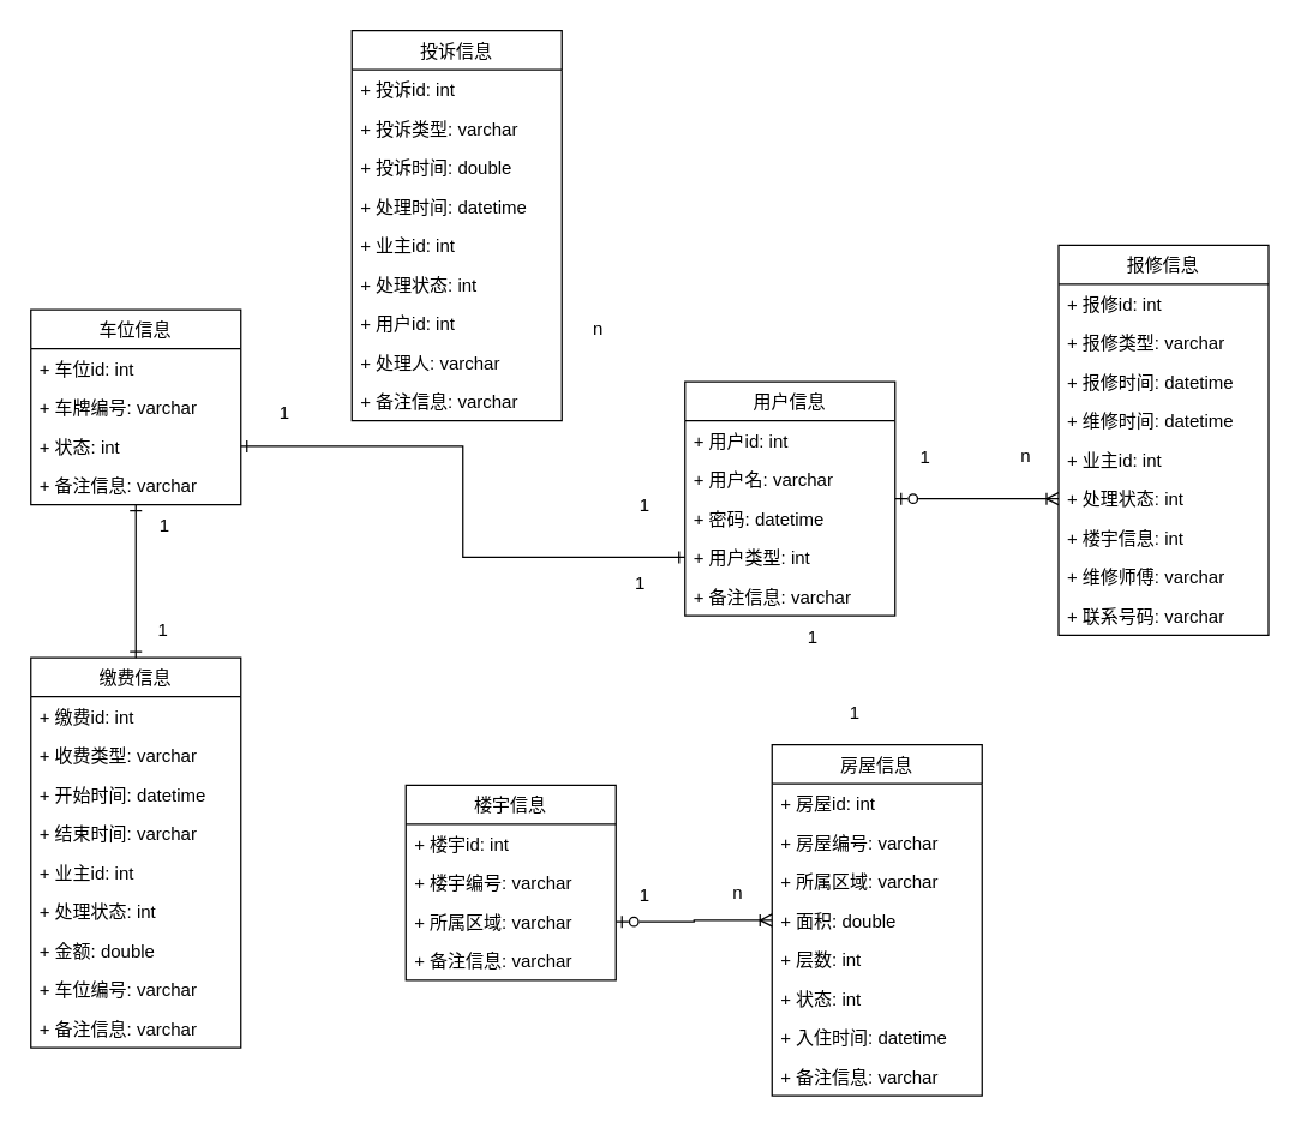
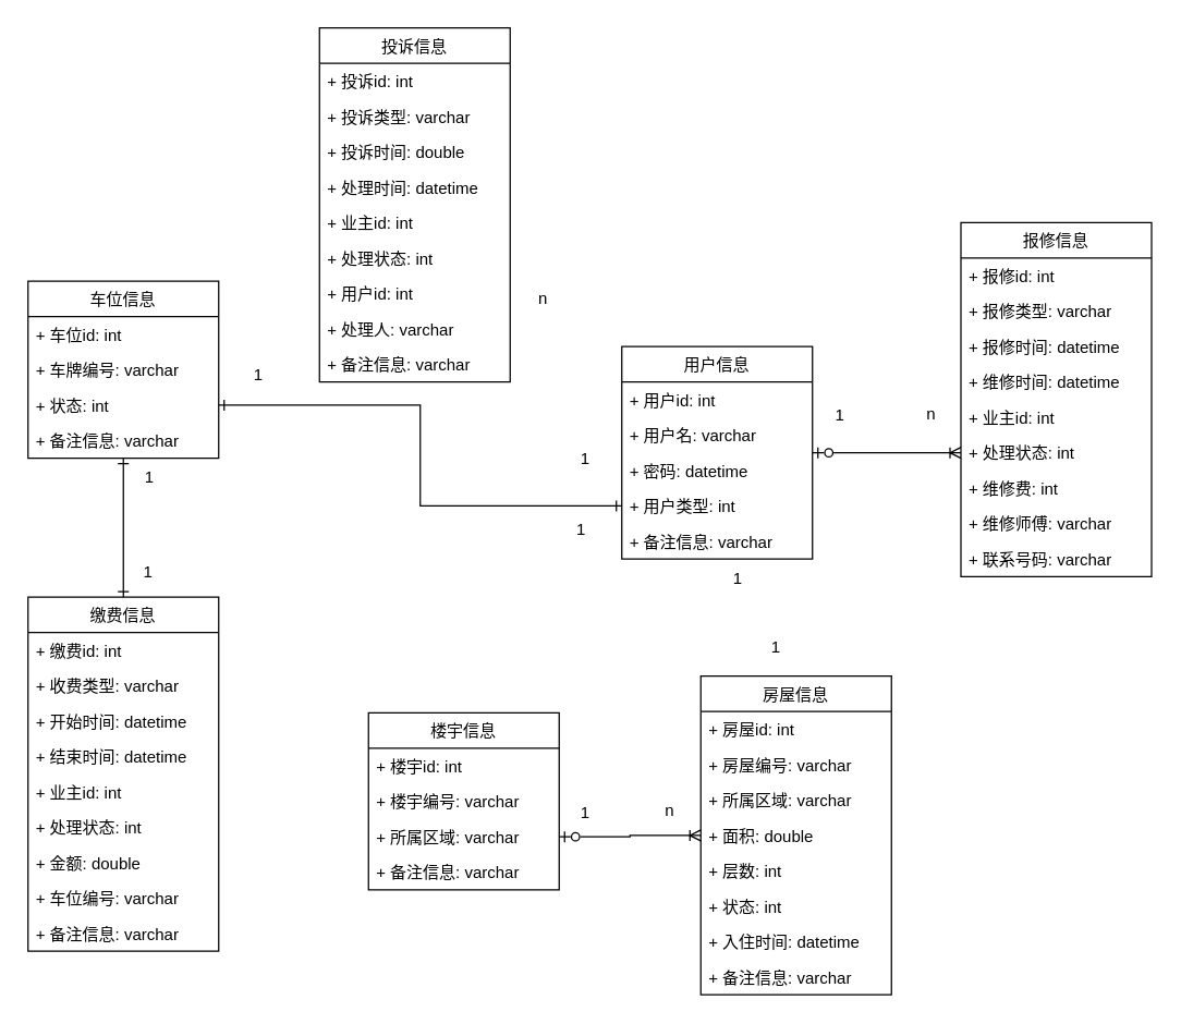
  <mxCell id="0" />
  <mxCell id="1" parent="0" />
  <mxCell id="2" style="edgeStyle=orthogonalEdgeStyle;rounded=0;orthogonalLoop=1;jettySize=auto;html=1;entryX=0;entryY=0.5;entryDx=0;entryDy=0;startArrow=ERzeroToOne;startFill=0;endArrow=ERoneToMany;endFill=0;" edge="1" parent="1" source="3" target="29"><mxGeometry relative="1" as="geometry" /></mxCell>
  <mxCell id="3" value="用户信息" style="swimlane;fontStyle=0;childLayout=stackLayout;horizontal=1;startSize=26;fillColor=none;horizontalStack=0;resizeParent=1;resizeParentMax=0;resizeLast=0;collapsible=1;marginBottom=0;" vertex="1" parent="1"><mxGeometry x="456" y="254" width="140" height="156" as="geometry" /></mxCell>
  <mxCell id="4" value="+ 用户id: int" style="text;strokeColor=none;fillColor=none;align=left;verticalAlign=top;spacingLeft=4;spacingRight=4;overflow=hidden;rotatable=0;points=[[0,0.5],[1,0.5]];portConstraint=eastwest;" vertex="1" parent="3"><mxGeometry y="26" width="140" height="26" as="geometry" /></mxCell>
  <mxCell id="5" value="+ 用户名: varchar" style="text;strokeColor=none;fillColor=none;align=left;verticalAlign=top;spacingLeft=4;spacingRight=4;overflow=hidden;rotatable=0;points=[[0,0.5],[1,0.5]];portConstraint=eastwest;" vertex="1" parent="3"><mxGeometry y="52" width="140" height="26" as="geometry" /></mxCell>
  <mxCell id="6" value="+ 密码: datetime" style="text;strokeColor=none;fillColor=none;align=left;verticalAlign=top;spacingLeft=4;spacingRight=4;overflow=hidden;rotatable=0;points=[[0,0.5],[1,0.5]];portConstraint=eastwest;" vertex="1" parent="3"><mxGeometry y="78" width="140" height="26" as="geometry" /></mxCell>
  <mxCell id="7" value="+ 用户类型: int" style="text;strokeColor=none;fillColor=none;align=left;verticalAlign=top;spacingLeft=4;spacingRight=4;overflow=hidden;rotatable=0;points=[[0,0.5],[1,0.5]];portConstraint=eastwest;" vertex="1" parent="3"><mxGeometry y="104" width="140" height="26" as="geometry" /></mxCell>
  <mxCell id="8" value="+ 备注信息: varchar" style="text;strokeColor=none;fillColor=none;align=left;verticalAlign=top;spacingLeft=4;spacingRight=4;overflow=hidden;rotatable=0;points=[[0,0.5],[1,0.5]];portConstraint=eastwest;" vertex="1" parent="3"><mxGeometry y="130" width="140" height="26" as="geometry" /></mxCell>
  <mxCell id="9" value="楼宇信息" style="swimlane;fontStyle=0;childLayout=stackLayout;horizontal=1;startSize=26;fillColor=none;horizontalStack=0;resizeParent=1;resizeParentMax=0;resizeLast=0;collapsible=1;marginBottom=0;" vertex="1" parent="1"><mxGeometry x="270" y="523" width="140" height="130" as="geometry" /></mxCell>
  <mxCell id="10" value="+ 楼宇id: int" style="text;strokeColor=none;fillColor=none;align=left;verticalAlign=top;spacingLeft=4;spacingRight=4;overflow=hidden;rotatable=0;points=[[0,0.5],[1,0.5]];portConstraint=eastwest;" vertex="1" parent="9"><mxGeometry y="26" width="140" height="26" as="geometry" /></mxCell>
  <mxCell id="11" value="+ 楼宇编号: varchar" style="text;strokeColor=none;fillColor=none;align=left;verticalAlign=top;spacingLeft=4;spacingRight=4;overflow=hidden;rotatable=0;points=[[0,0.5],[1,0.5]];portConstraint=eastwest;" vertex="1" parent="9"><mxGeometry y="52" width="140" height="26" as="geometry" /></mxCell>
  <mxCell id="12" value="+ 所属区域: varchar" style="text;strokeColor=none;fillColor=none;align=left;verticalAlign=top;spacingLeft=4;spacingRight=4;overflow=hidden;rotatable=0;points=[[0,0.5],[1,0.5]];portConstraint=eastwest;" vertex="1" parent="9"><mxGeometry y="78" width="140" height="26" as="geometry" /></mxCell>
  <mxCell id="13" value="+ 备注信息: varchar" style="text;strokeColor=none;fillColor=none;align=left;verticalAlign=top;spacingLeft=4;spacingRight=4;overflow=hidden;rotatable=0;points=[[0,0.5],[1,0.5]];portConstraint=eastwest;" vertex="1" parent="9"><mxGeometry y="104" width="140" height="26" as="geometry" /></mxCell>
  <mxCell id="14" value="房屋信息" style="swimlane;fontStyle=0;childLayout=stackLayout;horizontal=1;startSize=26;fillColor=none;horizontalStack=0;resizeParent=1;resizeParentMax=0;resizeLast=0;collapsible=1;marginBottom=0;" vertex="1" parent="1"><mxGeometry x="514" y="496" width="140" height="234" as="geometry" /></mxCell>
  <mxCell id="15" value="+ 房屋id: int" style="text;strokeColor=none;fillColor=none;align=left;verticalAlign=top;spacingLeft=4;spacingRight=4;overflow=hidden;rotatable=0;points=[[0,0.5],[1,0.5]];portConstraint=eastwest;" vertex="1" parent="14"><mxGeometry y="26" width="140" height="26" as="geometry" /></mxCell>
  <mxCell id="16" value="+ 房屋编号: varchar" style="text;strokeColor=none;fillColor=none;align=left;verticalAlign=top;spacingLeft=4;spacingRight=4;overflow=hidden;rotatable=0;points=[[0,0.5],[1,0.5]];portConstraint=eastwest;" vertex="1" parent="14"><mxGeometry y="52" width="140" height="26" as="geometry" /></mxCell>
  <mxCell id="17" value="+ 所属区域: varchar" style="text;strokeColor=none;fillColor=none;align=left;verticalAlign=top;spacingLeft=4;spacingRight=4;overflow=hidden;rotatable=0;points=[[0,0.5],[1,0.5]];portConstraint=eastwest;" vertex="1" parent="14"><mxGeometry y="78" width="140" height="26" as="geometry" /></mxCell>
  <mxCell id="18" value="+ 面积: double" style="text;strokeColor=none;fillColor=none;align=left;verticalAlign=top;spacingLeft=4;spacingRight=4;overflow=hidden;rotatable=0;points=[[0,0.5],[1,0.5]];portConstraint=eastwest;" vertex="1" parent="14"><mxGeometry y="104" width="140" height="26" as="geometry" /></mxCell>
  <mxCell id="19" value="+ 层数: int" style="text;strokeColor=none;fillColor=none;align=left;verticalAlign=top;spacingLeft=4;spacingRight=4;overflow=hidden;rotatable=0;points=[[0,0.5],[1,0.5]];portConstraint=eastwest;" vertex="1" parent="14"><mxGeometry y="130" width="140" height="26" as="geometry" /></mxCell>
  <mxCell id="20" value="+ 状态: int" style="text;strokeColor=none;fillColor=none;align=left;verticalAlign=top;spacingLeft=4;spacingRight=4;overflow=hidden;rotatable=0;points=[[0,0.5],[1,0.5]];portConstraint=eastwest;" vertex="1" parent="14"><mxGeometry y="156" width="140" height="26" as="geometry" /></mxCell>
  <mxCell id="21" value="+ 入住时间: datetime" style="text;strokeColor=none;fillColor=none;align=left;verticalAlign=top;spacingLeft=4;spacingRight=4;overflow=hidden;rotatable=0;points=[[0,0.5],[1,0.5]];portConstraint=eastwest;" vertex="1" parent="14"><mxGeometry y="182" width="140" height="26" as="geometry" /></mxCell>
  <mxCell id="22" value="+ 备注信息: varchar" style="text;strokeColor=none;fillColor=none;align=left;verticalAlign=top;spacingLeft=4;spacingRight=4;overflow=hidden;rotatable=0;points=[[0,0.5],[1,0.5]];portConstraint=eastwest;" vertex="1" parent="14"><mxGeometry y="208" width="140" height="26" as="geometry" /></mxCell>
  <mxCell id="23" value="报修信息" style="swimlane;fontStyle=0;childLayout=stackLayout;horizontal=1;startSize=26;fillColor=none;horizontalStack=0;resizeParent=1;resizeParentMax=0;resizeLast=0;collapsible=1;marginBottom=0;" vertex="1" parent="1"><mxGeometry x="705" y="163" width="140" height="260" as="geometry" /></mxCell>
  <mxCell id="24" value="+ 报修id: int" style="text;strokeColor=none;fillColor=none;align=left;verticalAlign=top;spacingLeft=4;spacingRight=4;overflow=hidden;rotatable=0;points=[[0,0.5],[1,0.5]];portConstraint=eastwest;" vertex="1" parent="23"><mxGeometry y="26" width="140" height="26" as="geometry" /></mxCell>
  <mxCell id="25" value="+ 报修类型: varchar" style="text;strokeColor=none;fillColor=none;align=left;verticalAlign=top;spacingLeft=4;spacingRight=4;overflow=hidden;rotatable=0;points=[[0,0.5],[1,0.5]];portConstraint=eastwest;" vertex="1" parent="23"><mxGeometry y="52" width="140" height="26" as="geometry" /></mxCell>
  <mxCell id="26" value="+ 报修时间: datetime" style="text;strokeColor=none;fillColor=none;align=left;verticalAlign=top;spacingLeft=4;spacingRight=4;overflow=hidden;rotatable=0;points=[[0,0.5],[1,0.5]];portConstraint=eastwest;" vertex="1" parent="23"><mxGeometry y="78" width="140" height="26" as="geometry" /></mxCell>
  <mxCell id="27" value="+ 维修时间: datetime" style="text;strokeColor=none;fillColor=none;align=left;verticalAlign=top;spacingLeft=4;spacingRight=4;overflow=hidden;rotatable=0;points=[[0,0.5],[1,0.5]];portConstraint=eastwest;" vertex="1" parent="23"><mxGeometry y="104" width="140" height="26" as="geometry" /></mxCell>
  <mxCell id="28" value="+ 业主id: int" style="text;strokeColor=none;fillColor=none;align=left;verticalAlign=top;spacingLeft=4;spacingRight=4;overflow=hidden;rotatable=0;points=[[0,0.5],[1,0.5]];portConstraint=eastwest;" vertex="1" parent="23"><mxGeometry y="130" width="140" height="26" as="geometry" /></mxCell>
  <mxCell id="29" value="+ 处理状态: int" style="text;strokeColor=none;fillColor=none;align=left;verticalAlign=top;spacingLeft=4;spacingRight=4;overflow=hidden;rotatable=0;points=[[0,0.5],[1,0.5]];portConstraint=eastwest;" vertex="1" parent="23"><mxGeometry y="156" width="140" height="26" as="geometry" /></mxCell>
- <mxCell id="30" value="+ 楼宇信息: int" style="text;strokeColor=none;fillColor=none;align=left;verticalAlign=top;spacingLeft=4;spacingRight=4;overflow=hidden;rotatable=0;points=[[0,0.5],[1,0.5]];portConstraint=eastwest;" vertex="1" parent="23"><mxGeometry y="182" width="140" height="26" as="geometry" /></mxCell>
+ <mxCell id="30" value="+ 维修费: int" style="text;strokeColor=none;fillColor=none;align=left;verticalAlign=top;spacingLeft=4;spacingRight=4;overflow=hidden;rotatable=0;points=[[0,0.5],[1,0.5]];portConstraint=eastwest;" vertex="1" parent="23"><mxGeometry y="182" width="140" height="26" as="geometry" /></mxCell>
  <mxCell id="31" value="+ 维修师傅: varchar" style="text;strokeColor=none;fillColor=none;align=left;verticalAlign=top;spacingLeft=4;spacingRight=4;overflow=hidden;rotatable=0;points=[[0,0.5],[1,0.5]];portConstraint=eastwest;" vertex="1" parent="23"><mxGeometry y="208" width="140" height="26" as="geometry" /></mxCell>
  <mxCell id="32" value="+ 联系号码: varchar" style="text;strokeColor=none;fillColor=none;align=left;verticalAlign=top;spacingLeft=4;spacingRight=4;overflow=hidden;rotatable=0;points=[[0,0.5],[1,0.5]];portConstraint=eastwest;" vertex="1" parent="23"><mxGeometry y="234" width="140" height="26" as="geometry" /></mxCell>
  <mxCell id="33" value="投诉信息" style="swimlane;fontStyle=0;childLayout=stackLayout;horizontal=1;startSize=26;fillColor=none;horizontalStack=0;resizeParent=1;resizeParentMax=0;resizeLast=0;collapsible=1;marginBottom=0;" vertex="1" parent="1"><mxGeometry x="234" y="20" width="140" height="260" as="geometry" /></mxCell>
  <mxCell id="34" value="+ 投诉id: int" style="text;strokeColor=none;fillColor=none;align=left;verticalAlign=top;spacingLeft=4;spacingRight=4;overflow=hidden;rotatable=0;points=[[0,0.5],[1,0.5]];portConstraint=eastwest;" vertex="1" parent="33"><mxGeometry y="26" width="140" height="26" as="geometry" /></mxCell>
  <mxCell id="35" value="+ 投诉类型: varchar" style="text;strokeColor=none;fillColor=none;align=left;verticalAlign=top;spacingLeft=4;spacingRight=4;overflow=hidden;rotatable=0;points=[[0,0.5],[1,0.5]];portConstraint=eastwest;" vertex="1" parent="33"><mxGeometry y="52" width="140" height="26" as="geometry" /></mxCell>
  <mxCell id="36" value="+ 投诉时间: double" style="text;strokeColor=none;fillColor=none;align=left;verticalAlign=top;spacingLeft=4;spacingRight=4;overflow=hidden;rotatable=0;points=[[0,0.5],[1,0.5]];portConstraint=eastwest;" vertex="1" parent="33"><mxGeometry y="78" width="140" height="26" as="geometry" /></mxCell>
  <mxCell id="37" value="+ 处理时间: datetime" style="text;strokeColor=none;fillColor=none;align=left;verticalAlign=top;spacingLeft=4;spacingRight=4;overflow=hidden;rotatable=0;points=[[0,0.5],[1,0.5]];portConstraint=eastwest;" vertex="1" parent="33"><mxGeometry y="104" width="140" height="26" as="geometry" /></mxCell>
  <mxCell id="38" value="+ 业主id: int" style="text;strokeColor=none;fillColor=none;align=left;verticalAlign=top;spacingLeft=4;spacingRight=4;overflow=hidden;rotatable=0;points=[[0,0.5],[1,0.5]];portConstraint=eastwest;" vertex="1" parent="33"><mxGeometry y="130" width="140" height="26" as="geometry" /></mxCell>
  <mxCell id="39" value="+ 处理状态: int" style="text;strokeColor=none;fillColor=none;align=left;verticalAlign=top;spacingLeft=4;spacingRight=4;overflow=hidden;rotatable=0;points=[[0,0.5],[1,0.5]];portConstraint=eastwest;" vertex="1" parent="33"><mxGeometry y="156" width="140" height="26" as="geometry" /></mxCell>
  <mxCell id="40" value="+ 用户id: int" style="text;strokeColor=none;fillColor=none;align=left;verticalAlign=top;spacingLeft=4;spacingRight=4;overflow=hidden;rotatable=0;points=[[0,0.5],[1,0.5]];portConstraint=eastwest;" vertex="1" parent="33"><mxGeometry y="182" width="140" height="26" as="geometry" /></mxCell>
  <mxCell id="41" value="+ 处理人: varchar" style="text;strokeColor=none;fillColor=none;align=left;verticalAlign=top;spacingLeft=4;spacingRight=4;overflow=hidden;rotatable=0;points=[[0,0.5],[1,0.5]];portConstraint=eastwest;" vertex="1" parent="33"><mxGeometry y="208" width="140" height="26" as="geometry" /></mxCell>
  <mxCell id="42" value="+ 备注信息: varchar" style="text;strokeColor=none;fillColor=none;align=left;verticalAlign=top;spacingLeft=4;spacingRight=4;overflow=hidden;rotatable=0;points=[[0,0.5],[1,0.5]];portConstraint=eastwest;" vertex="1" parent="33"><mxGeometry y="234" width="140" height="26" as="geometry" /></mxCell>
  <mxCell id="43" style="edgeStyle=orthogonalEdgeStyle;rounded=0;orthogonalLoop=1;jettySize=auto;html=1;entryX=0.5;entryY=0;entryDx=0;entryDy=0;startArrow=ERone;startFill=0;endArrow=ERone;endFill=0;" edge="1" parent="1" source="44" target="49"><mxGeometry relative="1" as="geometry" /></mxCell>
  <mxCell id="44" value="车位信息" style="swimlane;fontStyle=0;childLayout=stackLayout;horizontal=1;startSize=26;fillColor=none;horizontalStack=0;resizeParent=1;resizeParentMax=0;resizeLast=0;collapsible=1;marginBottom=0;" vertex="1" parent="1"><mxGeometry x="20" y="206" width="140" height="130" as="geometry" /></mxCell>
  <mxCell id="45" value="+ 车位id: int" style="text;strokeColor=none;fillColor=none;align=left;verticalAlign=top;spacingLeft=4;spacingRight=4;overflow=hidden;rotatable=0;points=[[0,0.5],[1,0.5]];portConstraint=eastwest;" vertex="1" parent="44"><mxGeometry y="26" width="140" height="26" as="geometry" /></mxCell>
  <mxCell id="46" value="+ 车牌编号: varchar" style="text;strokeColor=none;fillColor=none;align=left;verticalAlign=top;spacingLeft=4;spacingRight=4;overflow=hidden;rotatable=0;points=[[0,0.5],[1,0.5]];portConstraint=eastwest;" vertex="1" parent="44"><mxGeometry y="52" width="140" height="26" as="geometry" /></mxCell>
  <mxCell id="47" value="+ 状态: int" style="text;strokeColor=none;fillColor=none;align=left;verticalAlign=top;spacingLeft=4;spacingRight=4;overflow=hidden;rotatable=0;points=[[0,0.5],[1,0.5]];portConstraint=eastwest;" vertex="1" parent="44"><mxGeometry y="78" width="140" height="26" as="geometry" /></mxCell>
  <mxCell id="48" value="+ 备注信息: varchar" style="text;strokeColor=none;fillColor=none;align=left;verticalAlign=top;spacingLeft=4;spacingRight=4;overflow=hidden;rotatable=0;points=[[0,0.5],[1,0.5]];portConstraint=eastwest;" vertex="1" parent="44"><mxGeometry y="104" width="140" height="26" as="geometry" /></mxCell>
  <mxCell id="49" value="缴费信息" style="swimlane;fontStyle=0;childLayout=stackLayout;horizontal=1;startSize=26;fillColor=none;horizontalStack=0;resizeParent=1;resizeParentMax=0;resizeLast=0;collapsible=1;marginBottom=0;" vertex="1" parent="1"><mxGeometry x="20" y="438" width="140" height="260" as="geometry" /></mxCell>
  <mxCell id="50" value="+ 缴费id: int" style="text;strokeColor=none;fillColor=none;align=left;verticalAlign=top;spacingLeft=4;spacingRight=4;overflow=hidden;rotatable=0;points=[[0,0.5],[1,0.5]];portConstraint=eastwest;" vertex="1" parent="49"><mxGeometry y="26" width="140" height="26" as="geometry" /></mxCell>
  <mxCell id="51" value="+ 收费类型: varchar" style="text;strokeColor=none;fillColor=none;align=left;verticalAlign=top;spacingLeft=4;spacingRight=4;overflow=hidden;rotatable=0;points=[[0,0.5],[1,0.5]];portConstraint=eastwest;" vertex="1" parent="49"><mxGeometry y="52" width="140" height="26" as="geometry" /></mxCell>
  <mxCell id="52" value="+ 开始时间: datetime" style="text;strokeColor=none;fillColor=none;align=left;verticalAlign=top;spacingLeft=4;spacingRight=4;overflow=hidden;rotatable=0;points=[[0,0.5],[1,0.5]];portConstraint=eastwest;" vertex="1" parent="49"><mxGeometry y="78" width="140" height="26" as="geometry" /></mxCell>
- <mxCell id="53" value="+ 结束时间: varchar" style="text;strokeColor=none;fillColor=none;align=left;verticalAlign=top;spacingLeft=4;spacingRight=4;overflow=hidden;rotatable=0;points=[[0,0.5],[1,0.5]];portConstraint=eastwest;" vertex="1" parent="49"><mxGeometry y="104" width="140" height="26" as="geometry" /></mxCell>
+ <mxCell id="53" value="+ 结束时间: datetime" style="text;strokeColor=none;fillColor=none;align=left;verticalAlign=top;spacingLeft=4;spacingRight=4;overflow=hidden;rotatable=0;points=[[0,0.5],[1,0.5]];portConstraint=eastwest;" vertex="1" parent="49"><mxGeometry y="104" width="140" height="26" as="geometry" /></mxCell>
  <mxCell id="54" value="+ 业主id: int" style="text;strokeColor=none;fillColor=none;align=left;verticalAlign=top;spacingLeft=4;spacingRight=4;overflow=hidden;rotatable=0;points=[[0,0.5],[1,0.5]];portConstraint=eastwest;" vertex="1" parent="49"><mxGeometry y="130" width="140" height="26" as="geometry" /></mxCell>
  <mxCell id="55" value="+ 处理状态: int" style="text;strokeColor=none;fillColor=none;align=left;verticalAlign=top;spacingLeft=4;spacingRight=4;overflow=hidden;rotatable=0;points=[[0,0.5],[1,0.5]];portConstraint=eastwest;" vertex="1" parent="49"><mxGeometry y="156" width="140" height="26" as="geometry" /></mxCell>
  <mxCell id="56" value="+ 金额: double" style="text;strokeColor=none;fillColor=none;align=left;verticalAlign=top;spacingLeft=4;spacingRight=4;overflow=hidden;rotatable=0;points=[[0,0.5],[1,0.5]];portConstraint=eastwest;" vertex="1" parent="49"><mxGeometry y="182" width="140" height="26" as="geometry" /></mxCell>
  <mxCell id="57" value="+ 车位编号: varchar" style="text;strokeColor=none;fillColor=none;align=left;verticalAlign=top;spacingLeft=4;spacingRight=4;overflow=hidden;rotatable=0;points=[[0,0.5],[1,0.5]];portConstraint=eastwest;" vertex="1" parent="49"><mxGeometry y="208" width="140" height="26" as="geometry" /></mxCell>
  <mxCell id="58" value="+ 备注信息: varchar" style="text;strokeColor=none;fillColor=none;align=left;verticalAlign=top;spacingLeft=4;spacingRight=4;overflow=hidden;rotatable=0;points=[[0,0.5],[1,0.5]];portConstraint=eastwest;" vertex="1" parent="49"><mxGeometry y="234" width="140" height="26" as="geometry" /></mxCell>
  <mxCell id="59" style="edgeStyle=orthogonalEdgeStyle;rounded=0;orthogonalLoop=1;jettySize=auto;html=1;entryX=0;entryY=0.5;entryDx=0;entryDy=0;startArrow=ERzeroToOne;startFill=0;endArrow=ERoneToMany;endFill=0;" edge="1" parent="1" source="12" target="18"><mxGeometry relative="1" as="geometry" /></mxCell>
  <mxCell id="60" value="1" style="text;html=1;align=center;verticalAlign=middle;resizable=0;points=[];autosize=1;strokeColor=none;fillColor=none;" vertex="1" parent="1"><mxGeometry x="416" y="584" width="25" height="26" as="geometry" /></mxCell>
  <mxCell id="61" value="n" style="text;html=1;align=center;verticalAlign=middle;resizable=0;points=[];autosize=1;strokeColor=none;fillColor=none;" vertex="1" parent="1"><mxGeometry x="478" y="582" width="25" height="26" as="geometry" /></mxCell>
  <mxCell id="62" style="edgeStyle=orthogonalEdgeStyle;rounded=0;orthogonalLoop=1;jettySize=auto;html=1;entryX=0;entryY=0.5;entryDx=0;entryDy=0;startArrow=ERone;startFill=0;endArrow=ERone;endFill=0;" edge="1" parent="1" source="47" target="7"><mxGeometry relative="1" as="geometry" /></mxCell>
  <mxCell id="63" value="1" style="text;html=1;align=center;verticalAlign=middle;resizable=0;points=[];autosize=1;strokeColor=none;fillColor=none;" vertex="1" parent="1"><mxGeometry x="528" y="412" width="25" height="26" as="geometry" /></mxCell>
  <mxCell id="64" value="1" style="text;html=1;align=center;verticalAlign=middle;resizable=0;points=[];autosize=1;strokeColor=none;fillColor=none;" vertex="1" parent="1"><mxGeometry x="556" y="462" width="25" height="26" as="geometry" /></mxCell>
  <mxCell id="65" value="1" style="text;html=1;align=center;verticalAlign=middle;resizable=0;points=[];autosize=1;strokeColor=none;fillColor=none;" vertex="1" parent="1"><mxGeometry x="176" y="262" width="25" height="26" as="geometry" /></mxCell>
  <mxCell id="66" value="1" style="text;html=1;align=center;verticalAlign=middle;resizable=0;points=[];autosize=1;strokeColor=none;fillColor=none;" vertex="1" parent="1"><mxGeometry x="413" y="376" width="25" height="26" as="geometry" /></mxCell>
  <mxCell id="67" value="n" style="text;html=1;align=center;verticalAlign=middle;resizable=0;points=[];autosize=1;strokeColor=none;fillColor=none;" vertex="1" parent="1"><mxGeometry x="385" y="206" width="25" height="26" as="geometry" /></mxCell>
  <mxCell id="68" value="1" style="text;html=1;align=center;verticalAlign=middle;resizable=0;points=[];autosize=1;strokeColor=none;fillColor=none;" vertex="1" parent="1"><mxGeometry x="416" y="324" width="25" height="26" as="geometry" /></mxCell>
  <mxCell id="69" value="1" style="text;html=1;align=center;verticalAlign=middle;resizable=0;points=[];autosize=1;strokeColor=none;fillColor=none;" vertex="1" parent="1"><mxGeometry x="603" y="292" width="25" height="26" as="geometry" /></mxCell>
  <mxCell id="70" value="n" style="text;html=1;align=center;verticalAlign=middle;resizable=0;points=[];autosize=1;strokeColor=none;fillColor=none;" vertex="1" parent="1"><mxGeometry x="670" y="291" width="25" height="26" as="geometry" /></mxCell>
  <mxCell id="71" value="1" style="text;html=1;align=center;verticalAlign=middle;resizable=0;points=[];autosize=1;strokeColor=none;fillColor=none;" vertex="1" parent="1"><mxGeometry x="96" y="337" width="25" height="26" as="geometry" /></mxCell>
  <mxCell id="72" value="1" style="text;html=1;align=center;verticalAlign=middle;resizable=0;points=[];autosize=1;strokeColor=none;fillColor=none;" vertex="1" parent="1"><mxGeometry x="95" y="407" width="25" height="26" as="geometry" /></mxCell>
